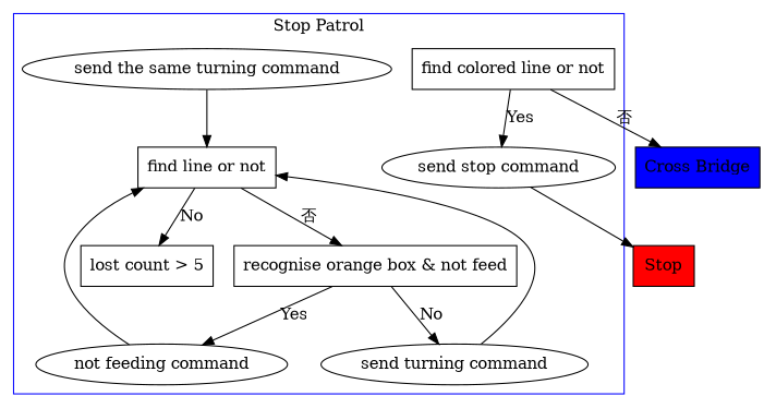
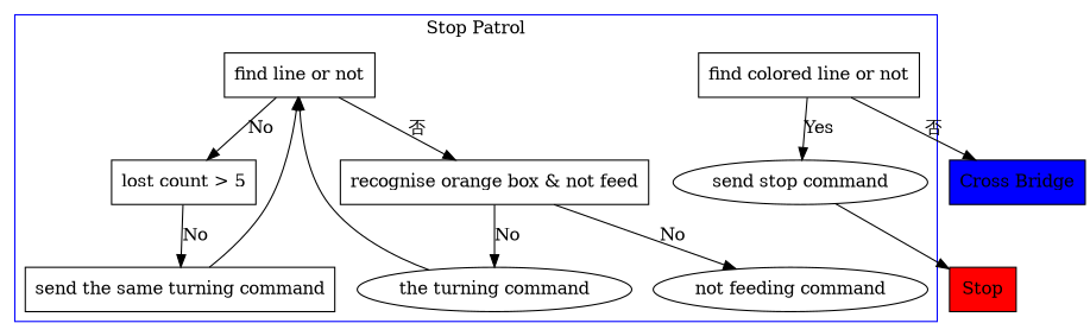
  digraph {
    compound=true
    node [shape=box]
    "find line or not"
    "recognise orange box & not feed"
    "lost count > 5"
    n4 [label="not feeding command" shape=""]
-   "send turning command" [shape=""]
+   "send turning command" [label="the turning command" shape=""]
    "find colored line or not"
-   "send the same turning command" [shape=""]
+   "send the same turning command"
    "send stop command" [shape=""]
    "Cross Bridge" [fillcolor=blue style=filled]
    Stop [fillcolor=red style=filled]
    subgraph cluster_1 {
      color=blue
      label="Stop Patrol"
      "find line or not"
      "recognise orange box & not feed"
      "lost count > 5"
      n4
      "send turning command"
      "find colored line or not"
      "send the same turning command"
      "send stop command"
    }
    "find line or not" -> "recognise orange box & not feed" [label="否"]
    "find line or not" -> "lost count > 5" [label=No]
-   "recognise orange box & not feed" -> n4 [label=Yes]
+   "recognise orange box & not feed" -> n4 [label=No]
    "recognise orange box & not feed" -> "send turning command" [label=No]
-   n4 -> "find line or not"
+   "lost count > 5" -> "send the same turning command" [label=No]
    "send turning command" -> "find line or not"
    "find colored line or not" -> "send stop command" [label=Yes]
    "find colored line or not" -> "Cross Bridge" [label="否"]
    "send the same turning command" -> "find line or not"
    "send stop command" -> Stop
  }
